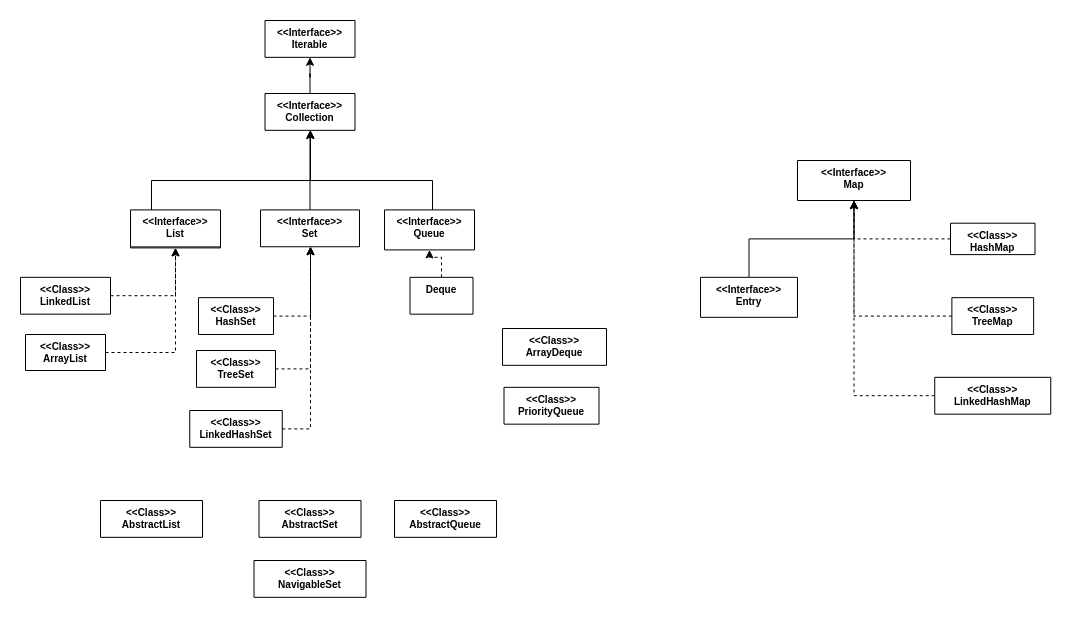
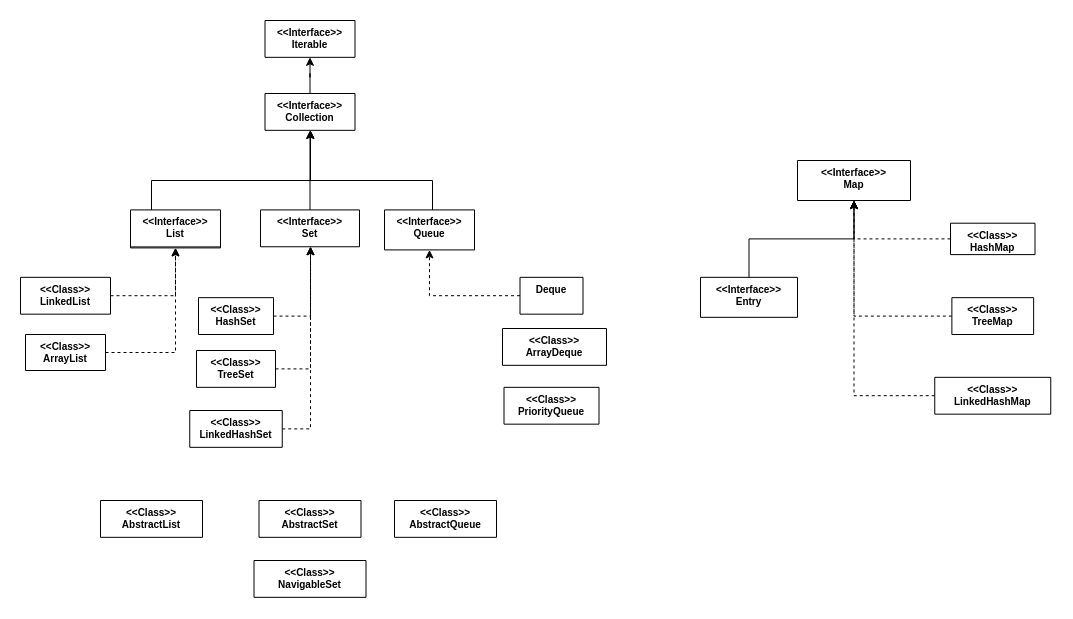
  <mxCell id="0" />
  <mxCell id="1" parent="0" />
  <mxCell id="2" style="edgeStyle=orthogonalEdgeStyle;rounded=0;orthogonalLoop=1;jettySize=auto;html=1;fontSize=10;" edge="1" parent="1" source="3" target="33"><mxGeometry relative="1" as="geometry"><mxPoint x="309.5" y="0" as="targetPoint" /></mxGeometry></mxCell>
  <mxCell id="3" value="&lt;&lt;Interface&gt;&gt;&#10;Collection" style="swimlane;fontStyle=1;align=center;verticalAlign=top;childLayout=stackLayout;horizontal=1;startSize=37;horizontalStack=0;resizeParent=1;resizeParentMax=0;resizeLast=0;collapsible=0;marginBottom=0;fontSize=10;" vertex="1" parent="1"><mxGeometry x="264.5" y="93" width="90" height="36.833" as="geometry" /></mxCell>
  <mxCell id="4" style="edgeStyle=orthogonalEdgeStyle;rounded=0;orthogonalLoop=1;jettySize=auto;html=1;fontSize=10;" edge="1" parent="1" source="5" target="3"><mxGeometry relative="1" as="geometry"><Array as="points"><mxPoint x="151" y="180" /><mxPoint x="310" y="180" /></Array></mxGeometry></mxCell>
  <mxCell id="5" value="&lt;&lt;Interface&gt;&gt;&#10;List" style="swimlane;fontStyle=1;align=center;verticalAlign=top;childLayout=stackLayout;horizontal=1;startSize=37;horizontalStack=0;resizeParent=1;resizeParentMax=0;resizeLast=0;collapsible=0;marginBottom=0;strokeColor=default;fontSize=10;" vertex="1" parent="1"><mxGeometry x="130" y="209.42" width="90" height="38" as="geometry" /></mxCell>
  <mxCell id="6" style="edgeStyle=orthogonalEdgeStyle;rounded=0;orthogonalLoop=1;jettySize=auto;html=1;fontSize=10;" edge="1" parent="1" source="7" target="3"><mxGeometry relative="1" as="geometry"><Array as="points"><mxPoint x="432" y="180" /><mxPoint x="310" y="180" /></Array></mxGeometry></mxCell>
  <mxCell id="7" value="&lt;&lt;Interface&gt;&gt;&#10;Queue" style="swimlane;fontStyle=1;align=center;verticalAlign=top;childLayout=stackLayout;horizontal=1;startSize=40;horizontalStack=0;resizeParent=1;resizeParentMax=0;resizeLast=0;collapsible=0;marginBottom=0;fontSize=10;" vertex="1" parent="1"><mxGeometry x="384" y="209.42" width="90" height="40" as="geometry" /></mxCell>
  <mxCell id="8" style="edgeStyle=orthogonalEdgeStyle;rounded=0;orthogonalLoop=1;jettySize=auto;html=1;fontSize=10;" edge="1" parent="1" source="9" target="3"><mxGeometry relative="1" as="geometry" /></mxCell>
  <mxCell id="9" value="&lt;&lt;Interface&gt;&gt;&#10;Set" style="swimlane;fontStyle=1;align=center;verticalAlign=top;childLayout=stackLayout;horizontal=1;startSize=37;horizontalStack=0;resizeParent=1;resizeParentMax=0;resizeLast=0;collapsible=0;marginBottom=0;fontSize=10;" vertex="1" parent="1"><mxGeometry x="260" y="209.42" width="99" height="36.83" as="geometry" /></mxCell>
  <mxCell id="10" value="&lt;&lt;Interface&gt;&gt;&#10;Map" style="swimlane;fontStyle=1;align=center;verticalAlign=top;childLayout=stackLayout;horizontal=1;startSize=40;horizontalStack=0;resizeParent=1;resizeParentMax=0;resizeLast=0;collapsible=0;marginBottom=0;fontSize=10;" vertex="1" parent="1"><mxGeometry x="797" y="160" width="113" height="40" as="geometry" /></mxCell>
  <mxCell id="11" style="edgeStyle=orthogonalEdgeStyle;rounded=0;orthogonalLoop=1;jettySize=auto;html=1;dashed=1;fontSize=10;" edge="1" parent="1" source="12" target="5"><mxGeometry relative="1" as="geometry" /></mxCell>
  <mxCell id="12" value="&lt;&lt;Class&gt;&gt;&#10;ArrayList" style="swimlane;fontStyle=1;align=center;verticalAlign=top;childLayout=stackLayout;horizontal=1;startSize=46;horizontalStack=0;resizeParent=1;resizeParentMax=0;resizeLast=0;collapsible=0;marginBottom=0;fontSize=10;" vertex="1" parent="1"><mxGeometry x="25" y="334" width="80" height="36" as="geometry" /></mxCell>
  <mxCell id="13" style="edgeStyle=orthogonalEdgeStyle;rounded=0;orthogonalLoop=1;jettySize=auto;html=1;dashed=1;fontSize=10;" edge="1" parent="1" source="14" target="5"><mxGeometry relative="1" as="geometry" /></mxCell>
  <mxCell id="14" value="&lt;&lt;Class&gt;&gt;&#10;LinkedList" style="swimlane;fontStyle=1;align=center;verticalAlign=top;childLayout=stackLayout;horizontal=1;startSize=37;horizontalStack=0;resizeParent=1;resizeParentMax=0;resizeLast=0;collapsible=0;marginBottom=0;fontSize=10;" vertex="1" parent="1"><mxGeometry x="20" y="276.83" width="90" height="36.833" as="geometry" /></mxCell>
  <mxCell id="15" value="&lt;&lt;Class&gt;&gt;&#10;PriorityQueue" style="swimlane;fontStyle=1;align=center;verticalAlign=top;childLayout=stackLayout;horizontal=1;startSize=37;horizontalStack=0;resizeParent=1;resizeParentMax=0;resizeLast=0;collapsible=0;marginBottom=0;fontSize=10;" vertex="1" parent="1"><mxGeometry x="503.5" y="386.83" width="95" height="36.83" as="geometry" /></mxCell>
  <mxCell id="16" value="&lt;&lt;Class&gt;&gt;&#10;ArrayDeque" style="swimlane;fontStyle=1;align=center;verticalAlign=top;childLayout=stackLayout;horizontal=1;startSize=37;horizontalStack=0;resizeParent=1;resizeParentMax=0;resizeLast=0;collapsible=0;marginBottom=0;fontSize=10;" vertex="1" parent="1"><mxGeometry x="502" y="328" width="104" height="36.833" as="geometry" /></mxCell>
  <mxCell id="17" style="rounded=0;orthogonalLoop=1;jettySize=auto;html=1;dashed=1;fontSize=10;edgeStyle=orthogonalEdgeStyle;" edge="1" parent="1" source="18" target="9"><mxGeometry relative="1" as="geometry"><Array as="points"><mxPoint x="310" y="368" /></Array></mxGeometry></mxCell>
  <mxCell id="18" value="&lt;&lt;Class&gt;&gt;&#10;TreeSet" style="swimlane;fontStyle=1;align=center;verticalAlign=top;childLayout=stackLayout;horizontal=1;startSize=37;horizontalStack=0;resizeParent=1;resizeParentMax=0;resizeLast=0;collapsible=0;marginBottom=0;fontSize=10;" vertex="1" parent="1"><mxGeometry x="196" y="350" width="79" height="36.833" as="geometry" /></mxCell>
  <mxCell id="19" style="rounded=0;orthogonalLoop=1;jettySize=auto;html=1;dashed=1;fontSize=10;edgeStyle=orthogonalEdgeStyle;" edge="1" parent="1" source="20" target="9"><mxGeometry relative="1" as="geometry"><Array as="points"><mxPoint x="310" y="316" /></Array></mxGeometry></mxCell>
  <mxCell id="20" value="&lt;&lt;Class&gt;&gt;&#10;HashSet" style="swimlane;fontStyle=1;align=center;verticalAlign=top;childLayout=stackLayout;horizontal=1;startSize=37;horizontalStack=0;resizeParent=1;resizeParentMax=0;resizeLast=0;collapsible=0;marginBottom=0;fontSize=10;" vertex="1" parent="1"><mxGeometry x="198" y="297.17" width="75" height="36.833" as="geometry" /></mxCell>
  <mxCell id="21" style="rounded=0;orthogonalLoop=1;jettySize=auto;html=1;dashed=1;edgeStyle=orthogonalEdgeStyle;" edge="1" parent="1" source="22" target="9"><mxGeometry relative="1" as="geometry"><Array as="points"><mxPoint x="310" y="428" /></Array></mxGeometry></mxCell>
  <mxCell id="22" value="&lt;&lt;Class&gt;&gt;&#10;LinkedHashSet" style="swimlane;fontStyle=1;align=center;verticalAlign=top;childLayout=stackLayout;horizontal=1;startSize=37;horizontalStack=0;resizeParent=1;resizeParentMax=0;resizeLast=0;collapsible=0;marginBottom=0;fontSize=10;" vertex="1" parent="1"><mxGeometry x="189.25" y="410" width="92.5" height="36.83" as="geometry" /></mxCell>
  <mxCell id="23" style="rounded=0;orthogonalLoop=1;jettySize=auto;html=1;dashed=1;edgeStyle=orthogonalEdgeStyle;" edge="1" parent="1" source="24" target="10"><mxGeometry relative="1" as="geometry" /></mxCell>
  <mxCell id="24" value="&lt;&lt;Class&gt;&gt;&#10;TreeMap" style="swimlane;fontStyle=1;align=center;verticalAlign=top;childLayout=stackLayout;horizontal=1;startSize=37;horizontalStack=0;resizeParent=1;resizeParentMax=0;resizeLast=0;collapsible=0;marginBottom=0;fontSize=10;" vertex="1" parent="1"><mxGeometry x="951.38" y="297.17" width="81.75" height="36.83" as="geometry" /></mxCell>
  <mxCell id="25" style="rounded=0;orthogonalLoop=1;jettySize=auto;html=1;dashed=1;edgeStyle=orthogonalEdgeStyle;" edge="1" parent="1" source="26" target="10"><mxGeometry relative="1" as="geometry" /></mxCell>
  <mxCell id="26" value="&lt;&lt;Class&gt;&gt;&#10;HashMap" style="swimlane;fontStyle=1;align=center;verticalAlign=top;childLayout=stackLayout;horizontal=1;startSize=40;horizontalStack=0;resizeParent=1;resizeParentMax=0;resizeLast=0;collapsible=0;marginBottom=0;fontSize=10;" vertex="1" parent="1"><mxGeometry x="950" y="222.71" width="84.5" height="31.41" as="geometry" /></mxCell>
  <mxCell id="27" style="rounded=0;orthogonalLoop=1;jettySize=auto;html=1;dashed=1;edgeStyle=orthogonalEdgeStyle;" edge="1" parent="1" source="28" target="10"><mxGeometry relative="1" as="geometry" /></mxCell>
  <mxCell id="28" value="&lt;&lt;Class&gt;&gt;&#10;LinkedHashMap" style="swimlane;fontStyle=1;align=center;verticalAlign=top;childLayout=stackLayout;horizontal=1;startSize=37;horizontalStack=0;resizeParent=1;resizeParentMax=0;resizeLast=0;collapsible=0;marginBottom=0;fontSize=10;" vertex="1" parent="1"><mxGeometry x="934.25" y="376.83" width="116" height="36.833" as="geometry" /></mxCell>
  <mxCell id="29" style="edgeStyle=orthogonalEdgeStyle;rounded=0;orthogonalLoop=1;jettySize=auto;html=1;dashed=1;fontSize=10;" edge="1" parent="1" source="30" target="7"><mxGeometry relative="1" as="geometry" /></mxCell>
- <mxCell id="30" value="Deque" style="swimlane;fontStyle=1;align=center;verticalAlign=top;childLayout=stackLayout;horizontal=1;startSize=37;horizontalStack=0;resizeParent=1;resizeParentMax=0;resizeLast=0;collapsible=0;marginBottom=0;fontSize=10;" vertex="1" parent="1"><mxGeometry x="409.5" y="276.83" width="63" height="36.833" as="geometry" /></mxCell>
+ <mxCell id="30" value="Deque" style="swimlane;fontStyle=1;align=center;verticalAlign=top;childLayout=stackLayout;horizontal=1;startSize=37;horizontalStack=0;resizeParent=1;resizeParentMax=0;resizeLast=0;collapsible=0;marginBottom=0;fontSize=10;" vertex="1" parent="1"><mxGeometry x="519.5" y="276.83" width="63" height="36.833" as="geometry" /></mxCell>
  <mxCell id="31" value="&lt;&lt;Class&gt;&gt;&#10;AbstractSet" style="swimlane;fontStyle=1;align=center;verticalAlign=top;childLayout=stackLayout;horizontal=1;startSize=37;horizontalStack=0;resizeParent=1;resizeParentMax=0;resizeLast=0;collapsible=0;marginBottom=0;fontSize=10;" vertex="1" parent="1"><mxGeometry x="258.5" y="500" width="102" height="36.833" as="geometry" /></mxCell>
  <mxCell id="32" value="&lt;&lt;Class&gt;&gt;&#10;NavigableSet" style="swimlane;fontStyle=1;align=center;verticalAlign=top;childLayout=stackLayout;horizontal=1;startSize=37;horizontalStack=0;resizeParent=1;resizeParentMax=0;resizeLast=0;collapsible=0;marginBottom=0;fontSize=10;" vertex="1" parent="1"><mxGeometry x="253.5" y="560" width="112" height="36.833" as="geometry" /></mxCell>
  <mxCell id="33" value="&lt;&lt;Interface&gt;&gt;&#10;Iterable" style="swimlane;fontStyle=1;align=center;verticalAlign=top;childLayout=stackLayout;horizontal=1;startSize=37;horizontalStack=0;resizeParent=1;resizeParentMax=0;resizeLast=0;collapsible=0;marginBottom=0;fontSize=10;" vertex="1" parent="1"><mxGeometry x="264.5" y="20" width="90" height="36.833" as="geometry" /></mxCell>
  <mxCell id="34" value="&lt;&lt;Class&gt;&gt;&#10;AbstractQueue" style="swimlane;fontStyle=1;align=center;verticalAlign=top;childLayout=stackLayout;horizontal=1;startSize=37;horizontalStack=0;resizeParent=1;resizeParentMax=0;resizeLast=0;collapsible=0;marginBottom=0;fontSize=10;" vertex="1" parent="1"><mxGeometry x="394" y="500" width="102" height="36.833" as="geometry" /></mxCell>
  <mxCell id="35" value="&lt;&lt;Class&gt;&gt;&#10;AbstractList" style="swimlane;fontStyle=1;align=center;verticalAlign=top;childLayout=stackLayout;horizontal=1;startSize=37;horizontalStack=0;resizeParent=1;resizeParentMax=0;resizeLast=0;collapsible=0;marginBottom=0;fontSize=10;" vertex="1" parent="1"><mxGeometry x="100" y="500" width="102" height="36.833" as="geometry" /></mxCell>
  <mxCell id="36" style="edgeStyle=orthogonalEdgeStyle;rounded=0;orthogonalLoop=1;jettySize=auto;html=1;" edge="1" parent="1" source="37" target="10"><mxGeometry relative="1" as="geometry" /></mxCell>
  <mxCell id="37" value="&lt;&lt;Interface&gt;&gt;&#10;Entry" style="swimlane;fontStyle=1;align=center;verticalAlign=top;childLayout=stackLayout;horizontal=1;startSize=40;horizontalStack=0;resizeParent=1;resizeParentMax=0;resizeLast=0;collapsible=0;marginBottom=0;fontSize=10;" vertex="1" parent="1"><mxGeometry x="700" y="276.83" width="97" height="40" as="geometry" /></mxCell>
